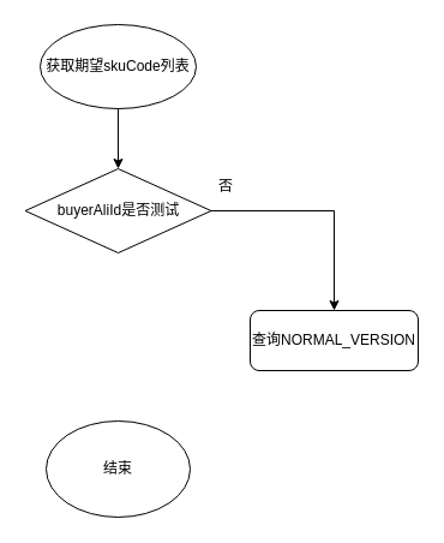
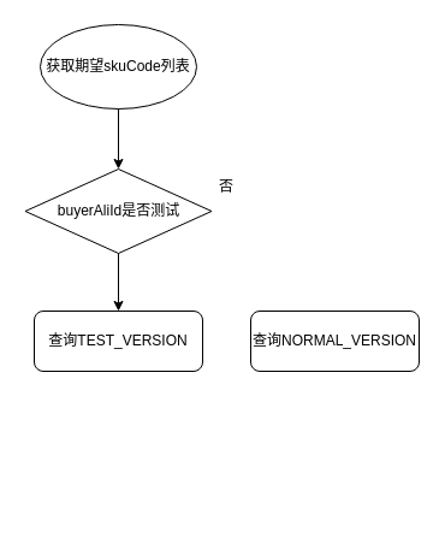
  <mxCell id="0" />
  <mxCell id="1" parent="0" />
  <mxCell id="2" style="edgeStyle=orthogonalEdgeStyle;rounded=0;orthogonalLoop=1;jettySize=auto;html=1;exitX=0.5;exitY=1;exitDx=0;exitDy=0;entryX=0.5;entryY=0;entryDx=0;entryDy=0;" edge="1" parent="1" source="3" target="8"><mxGeometry relative="1" as="geometry" /></mxCell>
  <mxCell id="3" value="获取期望skuCode列表" style="ellipse;whiteSpace=wrap;html=1;fillColor=none;" parent="1" vertex="1"><mxGeometry x="33" y="20" width="130" height="70" as="geometry" /></mxCell>
+ <mxCell id="4" value="查询TEST_VERSION" style="rounded=1;whiteSpace=wrap;html=1;fillColor=none;" parent="1" vertex="1"><mxGeometry x="28" y="258" width="140" height="50" as="geometry" /></mxCell>
  <mxCell id="5" value="否" style="text;html=1;align=center;verticalAlign=middle;whiteSpace=wrap;rounded=0;" parent="1" vertex="1"><mxGeometry x="158" y="140" width="60" height="30" as="geometry" /></mxCell>
- <mxCell id="7" style="edgeStyle=orthogonalEdgeStyle;rounded=0;orthogonalLoop=1;jettySize=auto;html=1;exitX=1;exitY=0.5;exitDx=0;exitDy=0;entryX=0.5;entryY=0;entryDx=0;entryDy=0;" edge="1" parent="1" source="8" target="9"><mxGeometry relative="1" as="geometry" /></mxCell>
+ <mxCell id="6" style="edgeStyle=orthogonalEdgeStyle;rounded=0;orthogonalLoop=1;jettySize=auto;html=1;exitX=0.5;exitY=1;exitDx=0;exitDy=0;entryX=0.5;entryY=0;entryDx=0;entryDy=0;" edge="1" parent="1" source="8" target="4"><mxGeometry relative="1" as="geometry" /></mxCell>
  <mxCell id="8" value="buyerAliId是否测试" style="rhombus;whiteSpace=wrap;html=1;fillColor=none;" vertex="1" parent="1"><mxGeometry x="20.5" y="140" width="155" height="70" as="geometry" /></mxCell>
  <mxCell id="9" value="查询NORMAL_VERSION" style="rounded=1;whiteSpace=wrap;html=1;fillColor=none;" vertex="1" parent="1"><mxGeometry x="208" y="258" width="140" height="50" as="geometry" /></mxCell>
- <mxCell id="10" value="结束" style="ellipse;whiteSpace=wrap;html=1;fillColor=none;" vertex="1" parent="1"><mxGeometry x="38" y="350" width="120" height="80" as="geometry" /></mxCell>
